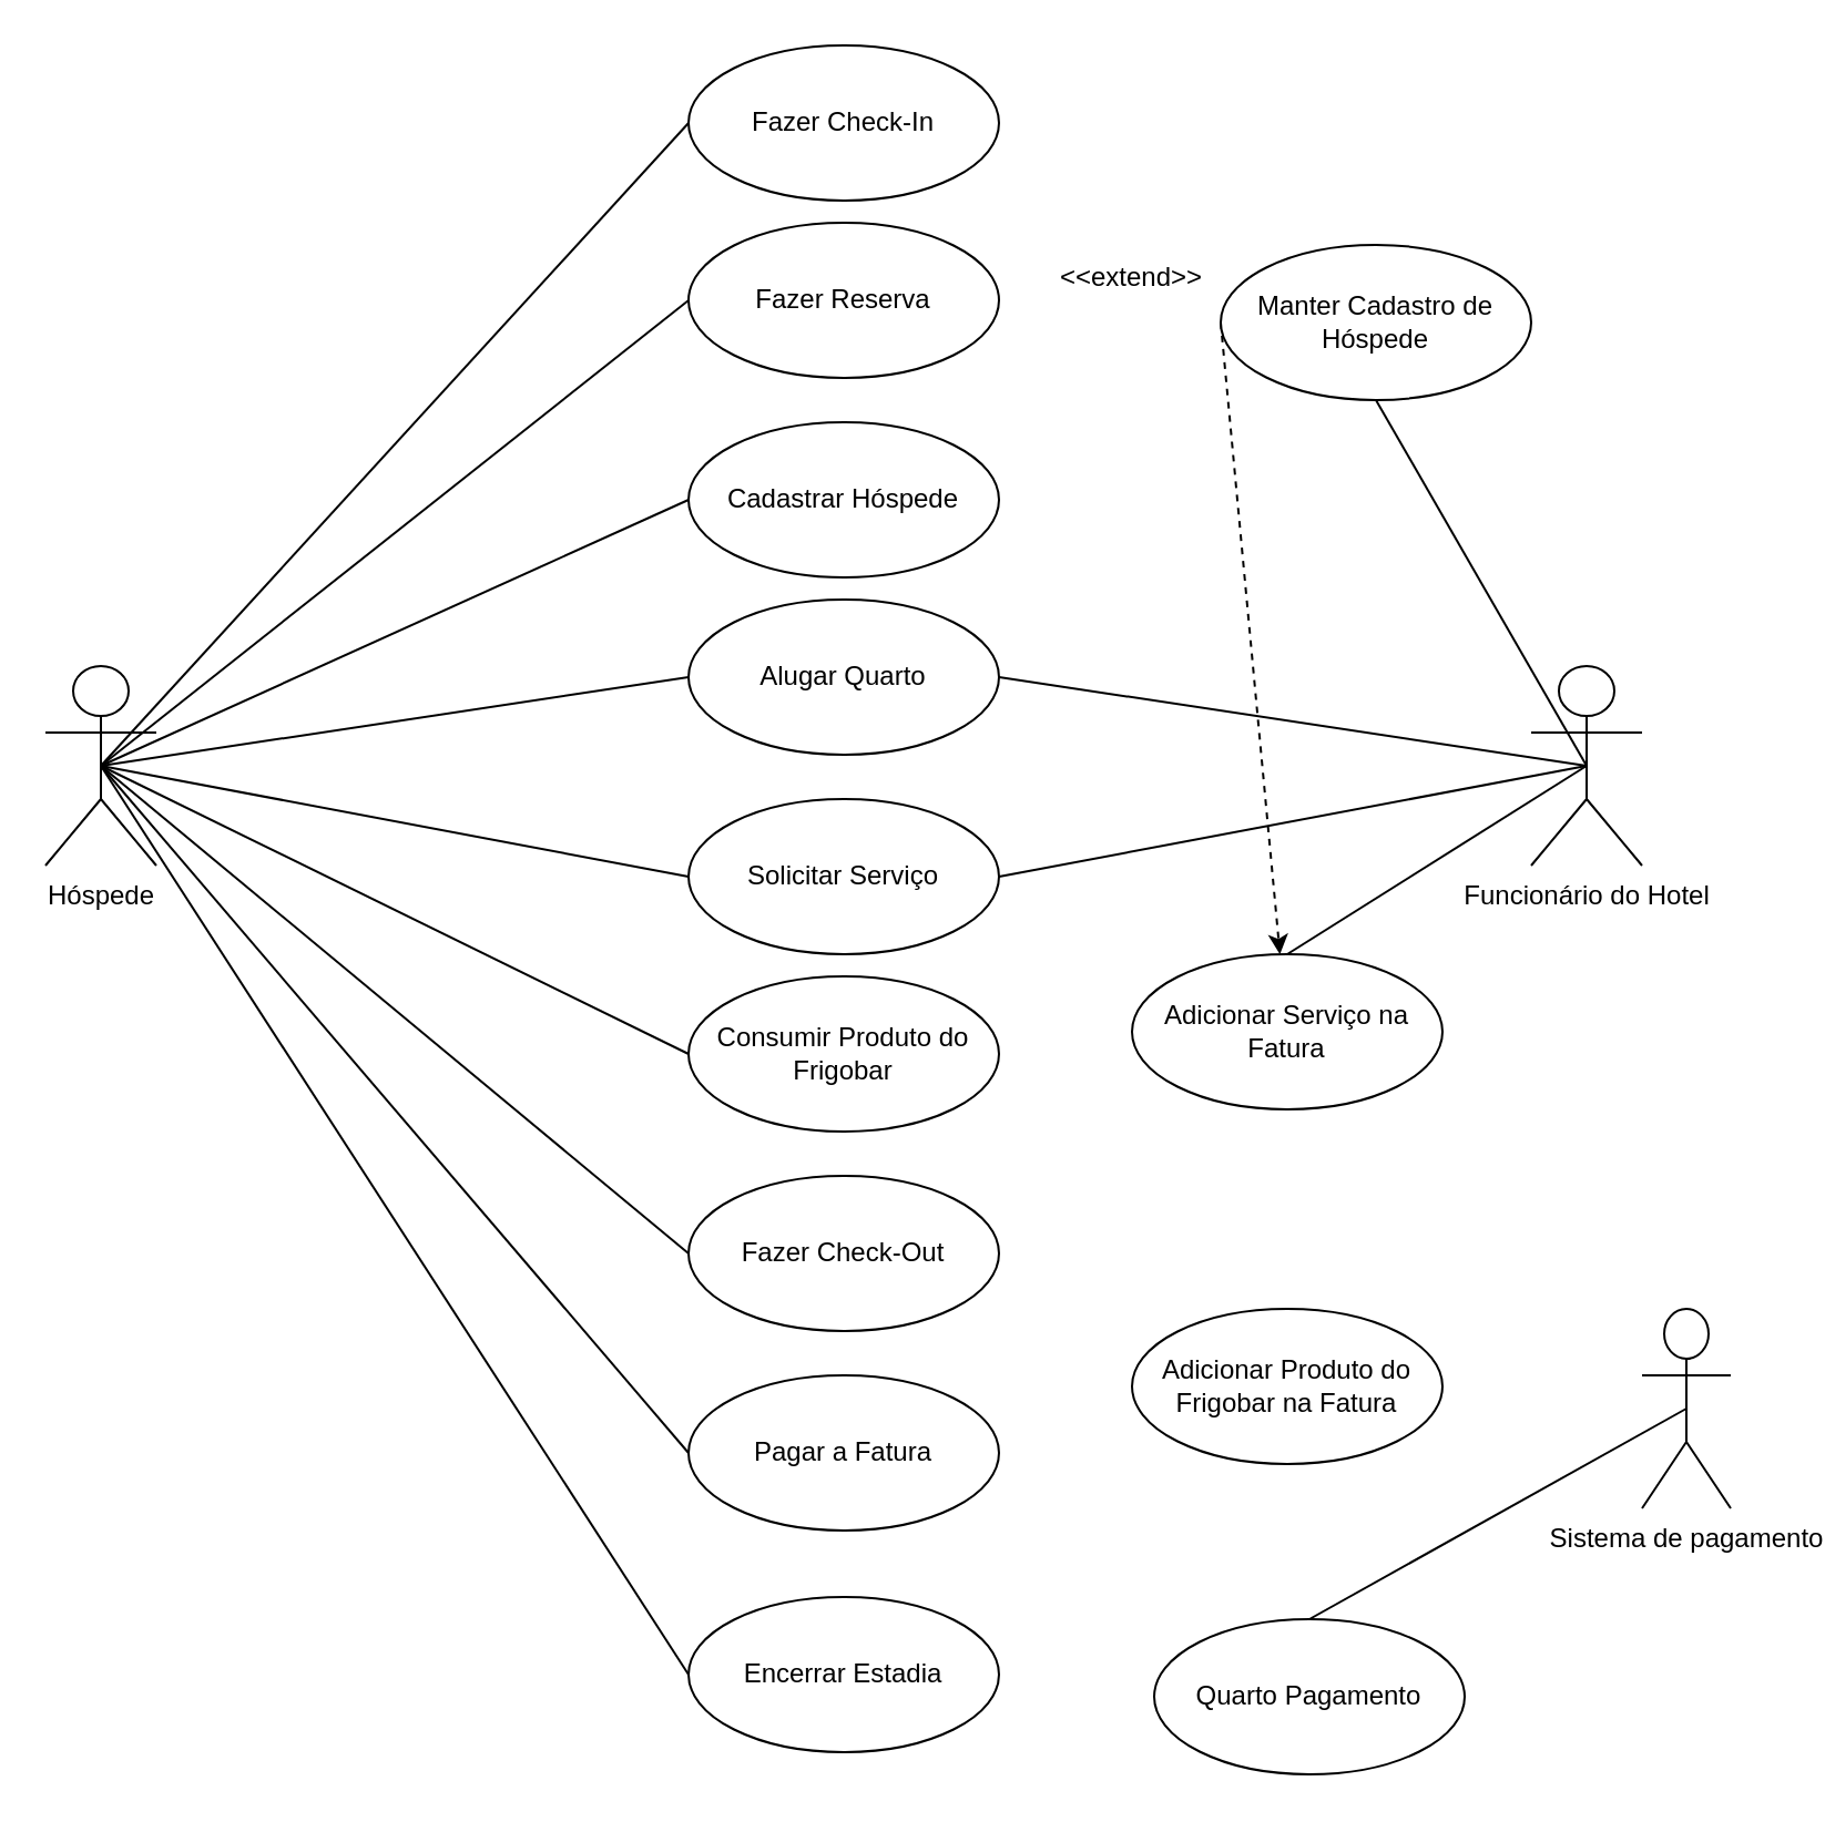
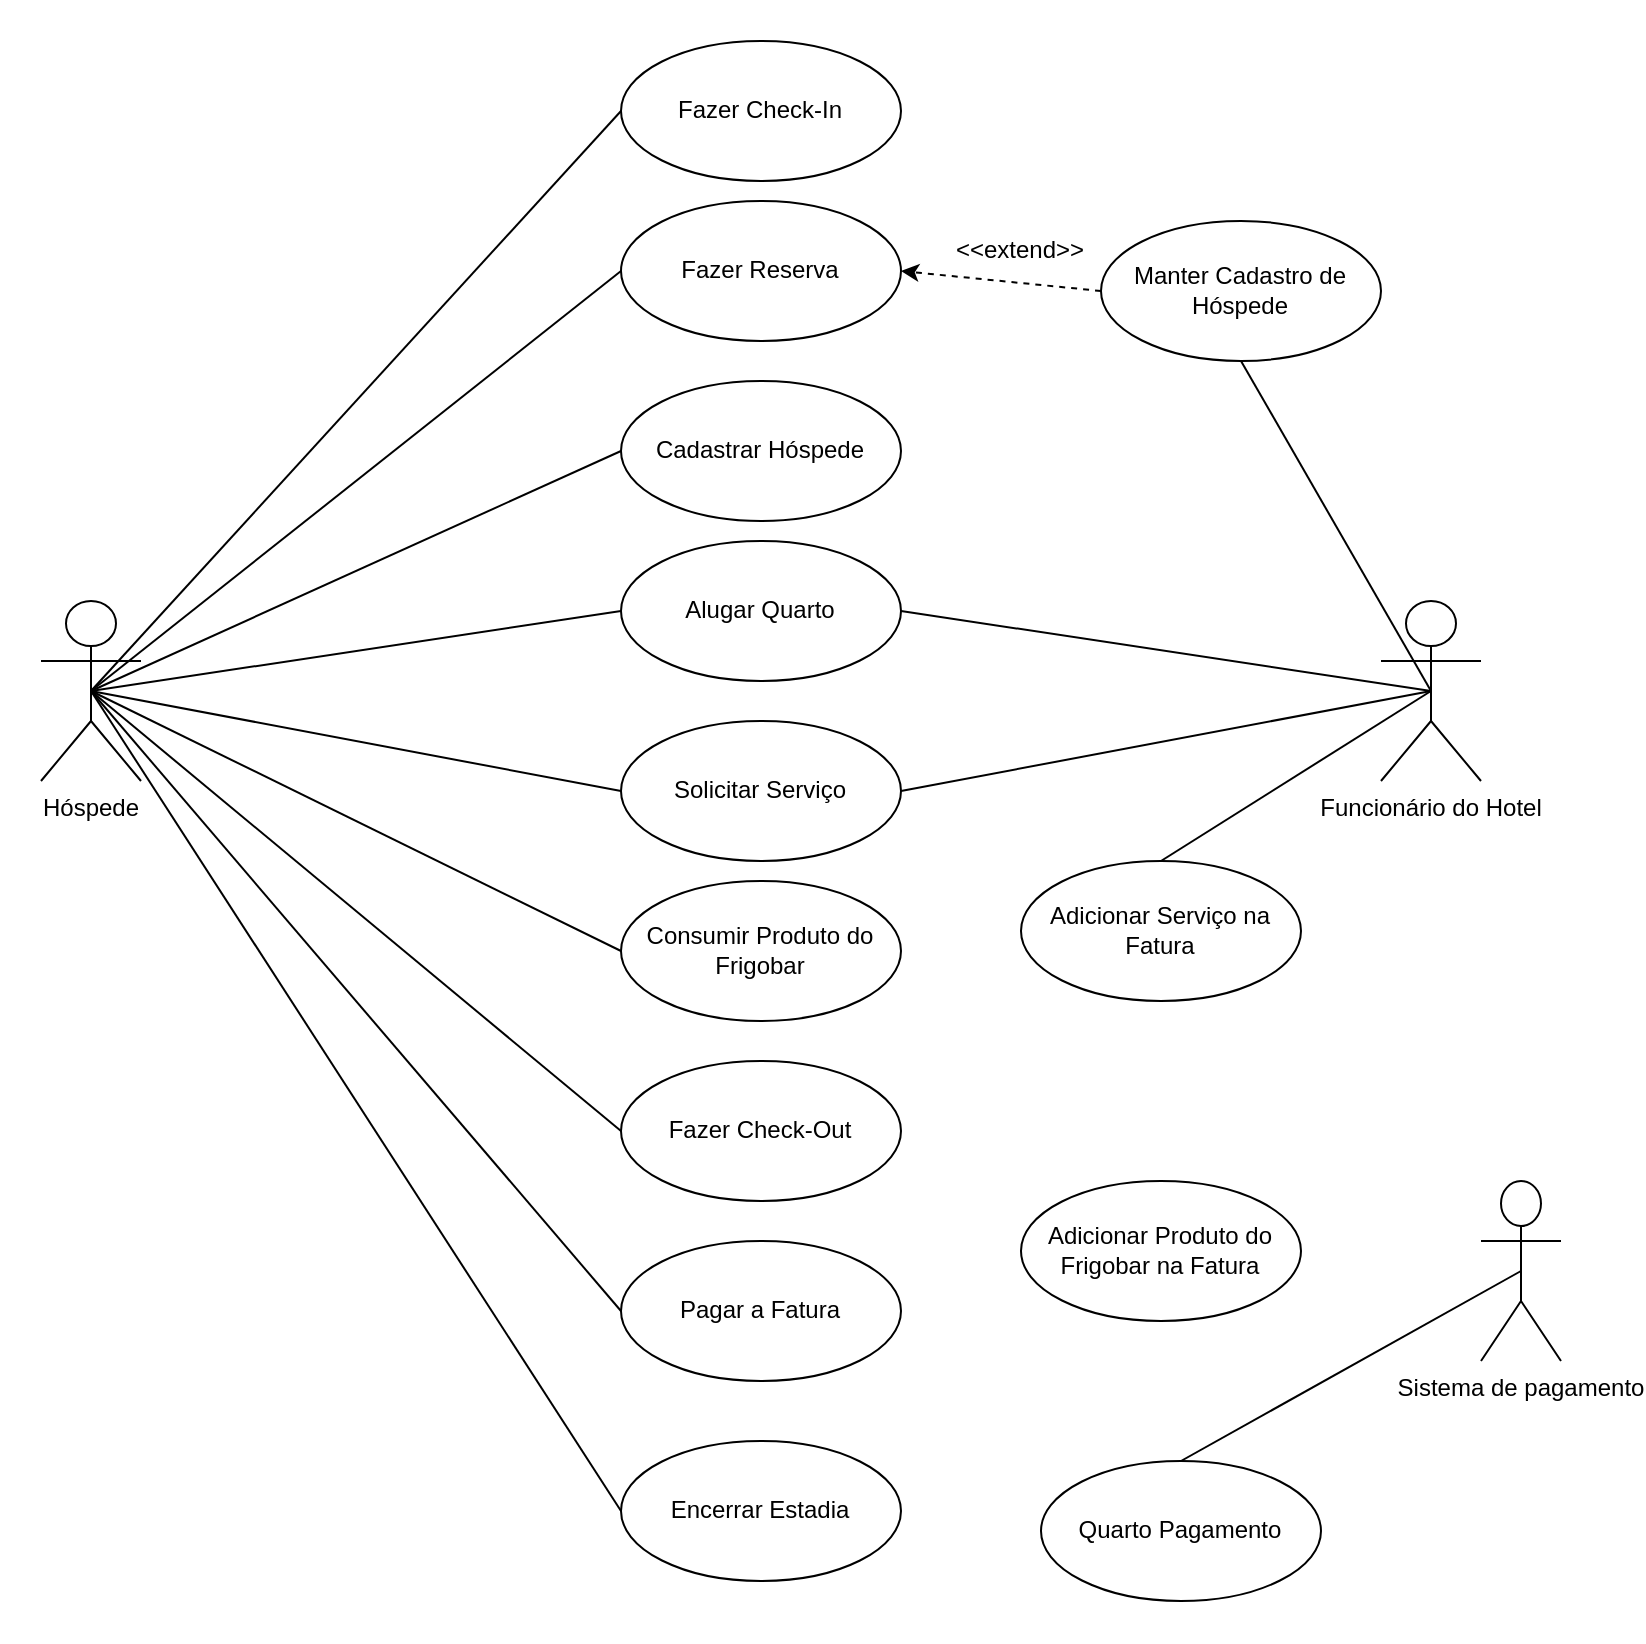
  <mxCell id="0" />
  <mxCell id="1" parent="0" />
  <mxCell id="2" style="edgeStyle=none;rounded=0;orthogonalLoop=1;jettySize=auto;html=1;exitX=0.5;exitY=0.5;exitDx=0;exitDy=0;exitPerimeter=0;entryX=0;entryY=0.5;entryDx=0;entryDy=0;endArrow=none;endFill=0;" edge="1" parent="1" source="11" target="27"><mxGeometry relative="1" as="geometry" /></mxCell>
  <mxCell id="3" style="edgeStyle=none;rounded=0;orthogonalLoop=1;jettySize=auto;html=1;exitX=0.5;exitY=0.5;exitDx=0;exitDy=0;exitPerimeter=0;entryX=0;entryY=0.5;entryDx=0;entryDy=0;endArrow=none;endFill=0;" edge="1" parent="1" source="11" target="26"><mxGeometry relative="1" as="geometry" /></mxCell>
  <mxCell id="4" style="edgeStyle=none;rounded=0;orthogonalLoop=1;jettySize=auto;html=1;exitX=0.5;exitY=0.5;exitDx=0;exitDy=0;exitPerimeter=0;entryX=0;entryY=0.5;entryDx=0;entryDy=0;endArrow=none;endFill=0;" edge="1" parent="1" source="11" target="24"><mxGeometry relative="1" as="geometry" /></mxCell>
  <mxCell id="5" style="edgeStyle=none;rounded=0;orthogonalLoop=1;jettySize=auto;html=1;exitX=0.5;exitY=0.5;exitDx=0;exitDy=0;exitPerimeter=0;entryX=0;entryY=0.5;entryDx=0;entryDy=0;endArrow=none;endFill=0;" edge="1" parent="1" source="11" target="23"><mxGeometry relative="1" as="geometry" /></mxCell>
  <mxCell id="6" style="edgeStyle=none;rounded=0;orthogonalLoop=1;jettySize=auto;html=1;exitX=0.5;exitY=0.5;exitDx=0;exitDy=0;exitPerimeter=0;entryX=0;entryY=0.5;entryDx=0;entryDy=0;endArrow=none;endFill=0;" edge="1" parent="1" source="11" target="22"><mxGeometry relative="1" as="geometry" /></mxCell>
  <mxCell id="7" style="edgeStyle=none;rounded=0;orthogonalLoop=1;jettySize=auto;html=1;exitX=0.5;exitY=0.5;exitDx=0;exitDy=0;exitPerimeter=0;entryX=0;entryY=0.5;entryDx=0;entryDy=0;endArrow=none;endFill=0;" edge="1" parent="1" source="11" target="19"><mxGeometry relative="1" as="geometry" /></mxCell>
  <mxCell id="8" style="edgeStyle=none;rounded=0;orthogonalLoop=1;jettySize=auto;html=1;exitX=0.5;exitY=0.5;exitDx=0;exitDy=0;exitPerimeter=0;entryX=0;entryY=0.5;entryDx=0;entryDy=0;endArrow=none;endFill=0;" edge="1" parent="1" source="11" target="20"><mxGeometry relative="1" as="geometry" /></mxCell>
  <mxCell id="9" style="edgeStyle=none;rounded=0;orthogonalLoop=1;jettySize=auto;html=1;exitX=0.5;exitY=0.5;exitDx=0;exitDy=0;exitPerimeter=0;entryX=0;entryY=0.5;entryDx=0;entryDy=0;endArrow=none;endFill=0;" edge="1" parent="1" source="11" target="21"><mxGeometry relative="1" as="geometry" /></mxCell>
  <mxCell id="10" style="edgeStyle=none;rounded=0;orthogonalLoop=1;jettySize=auto;html=1;exitX=0.5;exitY=0.5;exitDx=0;exitDy=0;exitPerimeter=0;entryX=0;entryY=0.5;entryDx=0;entryDy=0;endArrow=none;endFill=0;" edge="1" parent="1" source="11" target="25"><mxGeometry relative="1" as="geometry" /></mxCell>
  <mxCell id="11" value="Hóspede" style="shape=umlActor;html=1;verticalLabelPosition=bottom;verticalAlign=top;align=center;" vertex="1" parent="1"><mxGeometry x="20" y="300" width="50" height="90" as="geometry" /></mxCell>
  <mxCell id="12" style="edgeStyle=none;rounded=0;orthogonalLoop=1;jettySize=auto;html=1;exitX=0.5;exitY=0.5;exitDx=0;exitDy=0;exitPerimeter=0;entryX=1;entryY=0.5;entryDx=0;entryDy=0;endArrow=none;endFill=0;" edge="1" parent="1" source="16" target="22"><mxGeometry relative="1" as="geometry" /></mxCell>
  <mxCell id="13" style="edgeStyle=none;rounded=0;orthogonalLoop=1;jettySize=auto;html=1;exitX=0.5;exitY=0.5;exitDx=0;exitDy=0;exitPerimeter=0;entryX=0.5;entryY=0;entryDx=0;entryDy=0;endArrow=none;endFill=0;" edge="1" parent="1" source="16" target="28"><mxGeometry relative="1" as="geometry" /></mxCell>
  <mxCell id="14" style="edgeStyle=none;rounded=0;orthogonalLoop=1;jettySize=auto;html=1;exitX=0.5;exitY=0.5;exitDx=0;exitDy=0;exitPerimeter=0;entryX=1;entryY=0.5;entryDx=0;entryDy=0;endArrow=none;endFill=0;" edge="1" parent="1" source="16" target="23"><mxGeometry relative="1" as="geometry" /></mxCell>
  <mxCell id="15" style="edgeStyle=none;rounded=0;orthogonalLoop=1;jettySize=auto;html=1;exitX=0.5;exitY=0.5;exitDx=0;exitDy=0;exitPerimeter=0;entryX=0.5;entryY=1;entryDx=0;entryDy=0;endArrow=none;endFill=0;" edge="1" parent="1" source="16" target="32"><mxGeometry relative="1" as="geometry" /></mxCell>
  <mxCell id="16" value="Funcionário do Hotel" style="shape=umlActor;html=1;verticalLabelPosition=bottom;verticalAlign=top;align=center;" vertex="1" parent="1"><mxGeometry x="690" y="300" width="50" height="90" as="geometry" /></mxCell>
  <mxCell id="17" style="edgeStyle=none;rounded=0;orthogonalLoop=1;jettySize=auto;html=1;exitX=0.5;exitY=0.5;exitDx=0;exitDy=0;exitPerimeter=0;entryX=0.5;entryY=0;entryDx=0;entryDy=0;endArrow=none;endFill=0;" edge="1" parent="1" source="18" target="29"><mxGeometry relative="1" as="geometry" /></mxCell>
  <mxCell id="18" value="Sistema de pagamento&lt;br&gt;" style="shape=umlActor;html=1;verticalLabelPosition=bottom;verticalAlign=top;align=center;" vertex="1" parent="1"><mxGeometry x="740" y="590" width="40" height="90" as="geometry" /></mxCell>
  <mxCell id="19" value="Fazer Check-In" style="ellipse;whiteSpace=wrap;html=1;" vertex="1" parent="1"><mxGeometry x="310" y="20" width="140" height="70" as="geometry" /></mxCell>
  <mxCell id="20" value="Fazer Reserva" style="ellipse;whiteSpace=wrap;html=1;" vertex="1" parent="1"><mxGeometry x="310" y="100" width="140" height="70" as="geometry" /></mxCell>
  <mxCell id="21" value="Cadastrar Hóspede" style="ellipse;whiteSpace=wrap;html=1;" vertex="1" parent="1"><mxGeometry x="310" y="190" width="140" height="70" as="geometry" /></mxCell>
  <mxCell id="22" value="Alugar Quarto" style="ellipse;whiteSpace=wrap;html=1;" vertex="1" parent="1"><mxGeometry x="310" y="270" width="140" height="70" as="geometry" /></mxCell>
  <mxCell id="23" value="Solicitar Serviço" style="ellipse;whiteSpace=wrap;html=1;" vertex="1" parent="1"><mxGeometry x="310" y="360" width="140" height="70" as="geometry" /></mxCell>
  <mxCell id="24" value="Consumir Produto do Frigobar" style="ellipse;whiteSpace=wrap;html=1;" vertex="1" parent="1"><mxGeometry x="310" y="440" width="140" height="70" as="geometry" /></mxCell>
  <mxCell id="25" value="Fazer Check-Out" style="ellipse;whiteSpace=wrap;html=1;" vertex="1" parent="1"><mxGeometry x="310" y="530" width="140" height="70" as="geometry" /></mxCell>
  <mxCell id="26" value="Pagar a Fatura" style="ellipse;whiteSpace=wrap;html=1;" vertex="1" parent="1"><mxGeometry x="310" y="620" width="140" height="70" as="geometry" /></mxCell>
  <mxCell id="27" value="Encerrar Estadia" style="ellipse;whiteSpace=wrap;html=1;" vertex="1" parent="1"><mxGeometry x="310" y="720" width="140" height="70" as="geometry" /></mxCell>
  <mxCell id="28" value="Adicionar Serviço na Fatura" style="ellipse;whiteSpace=wrap;html=1;" vertex="1" parent="1"><mxGeometry x="510" y="430" width="140" height="70" as="geometry" /></mxCell>
  <mxCell id="29" value="Quarto Pagamento" style="ellipse;whiteSpace=wrap;html=1;" vertex="1" parent="1"><mxGeometry x="520" y="730" width="140" height="70" as="geometry" /></mxCell>
  <mxCell id="30" value="Adicionar Produto do Frigobar na Fatura" style="ellipse;whiteSpace=wrap;html=1;" vertex="1" parent="1"><mxGeometry x="510" y="590" width="140" height="70" as="geometry" /></mxCell>
- <mxCell id="31" style="edgeStyle=none;rounded=0;orthogonalLoop=1;jettySize=auto;html=1;exitX=0;exitY=0.5;exitDx=0;exitDy=0;dashed=1;" edge="1" parent="1" source="32" target="28"><mxGeometry relative="1" as="geometry" /></mxCell>
+ <mxCell id="31" style="edgeStyle=none;rounded=0;orthogonalLoop=1;jettySize=auto;html=1;exitX=0;exitY=0.5;exitDx=0;exitDy=0;entryX=1;entryY=0.5;entryDx=0;entryDy=0;dashed=1;" edge="1" parent="1" source="32" target="20"><mxGeometry relative="1" as="geometry" /></mxCell>
  <mxCell id="32" value="Manter Cadastro de Hóspede" style="ellipse;whiteSpace=wrap;html=1;" vertex="1" parent="1"><mxGeometry x="550" y="110" width="140" height="70" as="geometry" /></mxCell>
  <mxCell id="33" value="&amp;lt;&amp;lt;extend&amp;gt;&amp;gt;" style="text;html=1;strokeColor=none;fillColor=none;align=center;verticalAlign=middle;whiteSpace=wrap;rounded=0;" vertex="1" parent="1"><mxGeometry x="480" y="110" width="60" height="30" as="geometry" /></mxCell>
